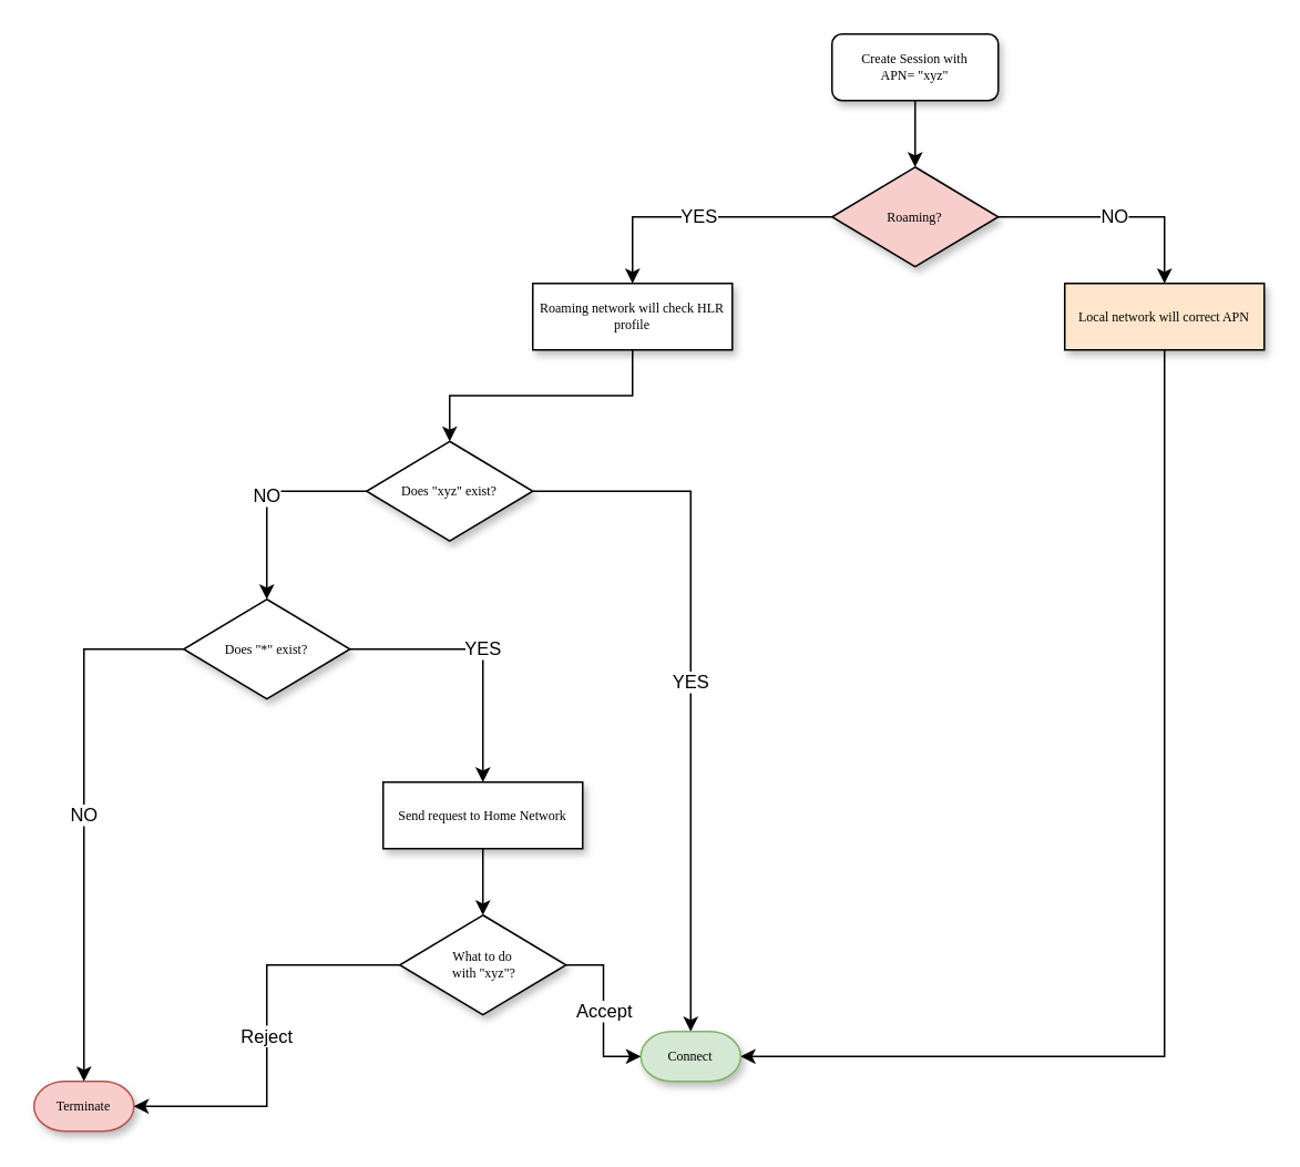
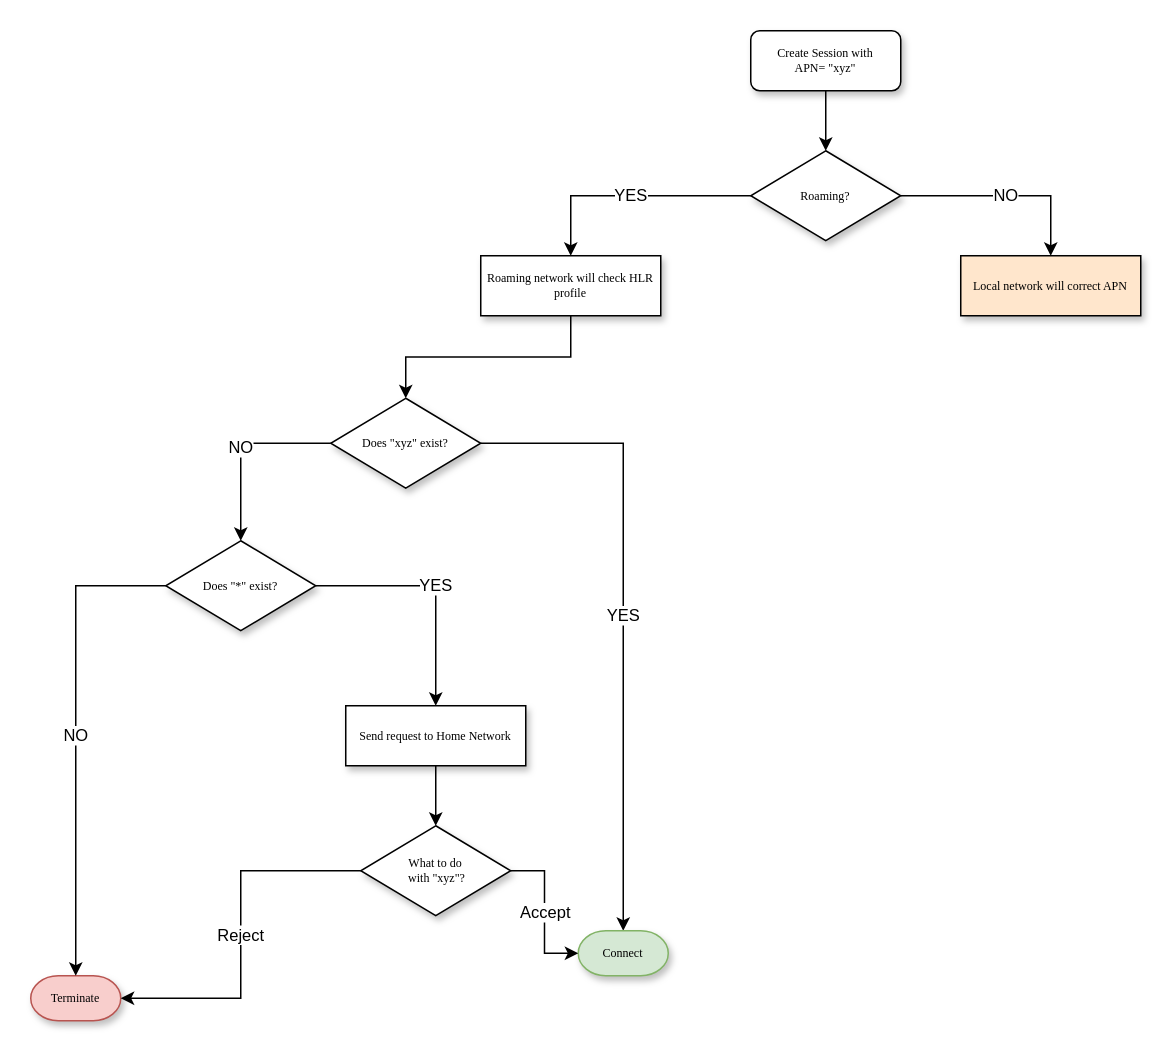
  <mxCell id="0" />
  <mxCell id="1" parent="0" />
  <mxCell id="2" style="edgeStyle=orthogonalEdgeStyle;rounded=0;orthogonalLoop=1;jettySize=auto;html=1;exitX=0.5;exitY=1;exitDx=0;exitDy=0;" edge="1" parent="1" source="3" target="6"><mxGeometry relative="1" as="geometry" /></mxCell>
  <mxCell id="3" value="Create Session with&lt;br&gt;APN= &quot;xyz&quot;" style="rounded=1;whiteSpace=wrap;html=1;shadow=1;labelBackgroundColor=none;strokeWidth=1;fontFamily=Verdana;fontSize=8;align=center;" vertex="1" parent="1"><mxGeometry x="500" y="20" width="100" height="40" as="geometry" /></mxCell>
  <mxCell id="4" value="YES" style="edgeStyle=orthogonalEdgeStyle;rounded=0;orthogonalLoop=1;jettySize=auto;html=1;exitX=0;exitY=0.5;exitDx=0;exitDy=0;entryX=0.5;entryY=0;entryDx=0;entryDy=0;" edge="1" parent="1" source="6" target="10"><mxGeometry relative="1" as="geometry" /></mxCell>
  <mxCell id="5" value="NO" style="edgeStyle=orthogonalEdgeStyle;rounded=0;orthogonalLoop=1;jettySize=auto;html=1;exitX=1;exitY=0.5;exitDx=0;exitDy=0;entryX=0.5;entryY=0;entryDx=0;entryDy=0;" edge="1" parent="1" source="6" target="8"><mxGeometry relative="1" as="geometry" /></mxCell>
- <mxCell id="6" value="Roaming?" style="rhombus;whiteSpace=wrap;html=1;rounded=0;shadow=1;labelBackgroundColor=none;strokeWidth=1;fontFamily=Verdana;fontSize=8;align=center;fillColor=#f8cecc;" vertex="1" parent="1"><mxGeometry x="500" y="100" width="100" height="60" as="geometry" /></mxCell>
- <mxCell id="7" style="edgeStyle=orthogonalEdgeStyle;rounded=0;orthogonalLoop=1;jettySize=auto;html=1;exitX=0.5;exitY=1;exitDx=0;exitDy=0;entryX=1;entryY=0.5;entryDx=0;entryDy=0;entryPerimeter=0;" edge="1" parent="1" source="8" target="14"><mxGeometry relative="1" as="geometry" /></mxCell>
+ <mxCell id="6" value="Roaming?" style="rhombus;whiteSpace=wrap;html=1;rounded=0;shadow=1;labelBackgroundColor=none;strokeWidth=1;fontFamily=Verdana;fontSize=8;align=center;" vertex="1" parent="1"><mxGeometry x="500" y="100" width="100" height="60" as="geometry" /></mxCell>
  <mxCell id="8" value="Local network will correct APN" style="whiteSpace=wrap;html=1;rounded=0;shadow=1;labelBackgroundColor=none;strokeWidth=1;fontFamily=Verdana;fontSize=8;align=center;fillColor=#ffe6cc;" vertex="1" parent="1"><mxGeometry x="640" y="170" width="120" height="40" as="geometry" /></mxCell>
  <mxCell id="9" style="edgeStyle=orthogonalEdgeStyle;rounded=0;orthogonalLoop=1;jettySize=auto;html=1;exitX=0.5;exitY=1;exitDx=0;exitDy=0;" edge="1" parent="1" source="10" target="13"><mxGeometry relative="1" as="geometry" /></mxCell>
  <mxCell id="10" value="Roaming network will check HLR profile" style="whiteSpace=wrap;html=1;rounded=0;shadow=1;labelBackgroundColor=none;strokeWidth=1;fontFamily=Verdana;fontSize=8;align=center;" vertex="1" parent="1"><mxGeometry x="320" y="170" width="120" height="40" as="geometry" /></mxCell>
  <mxCell id="11" value="YES" style="edgeStyle=orthogonalEdgeStyle;rounded=0;orthogonalLoop=1;jettySize=auto;html=1;entryX=0.5;entryY=0;entryDx=0;entryDy=0;entryPerimeter=0;" edge="1" parent="1" source="13" target="14"><mxGeometry relative="1" as="geometry" /></mxCell>
  <mxCell id="12" value="NO" style="edgeStyle=orthogonalEdgeStyle;rounded=0;orthogonalLoop=1;jettySize=auto;html=1;entryX=0.5;entryY=0;entryDx=0;entryDy=0;" edge="1" parent="1" source="13" target="18"><mxGeometry relative="1" as="geometry" /></mxCell>
  <mxCell id="13" value="Does &quot;xyz&quot; exist?" style="rhombus;whiteSpace=wrap;html=1;rounded=0;shadow=1;labelBackgroundColor=none;strokeWidth=1;fontFamily=Verdana;fontSize=8;align=center;" vertex="1" parent="1"><mxGeometry x="220" y="265" width="100" height="60" as="geometry" /></mxCell>
  <mxCell id="14" value="Connect" style="strokeWidth=1;html=1;shape=mxgraph.flowchart.terminator;whiteSpace=wrap;rounded=0;shadow=1;labelBackgroundColor=none;fontFamily=Verdana;fontSize=8;align=center;fillColor=#d5e8d4;strokeColor=#82b366;" vertex="1" parent="1"><mxGeometry x="385" y="620" width="60" height="30" as="geometry" /></mxCell>
  <mxCell id="15" value="Terminate" style="strokeWidth=1;html=1;shape=mxgraph.flowchart.terminator;whiteSpace=wrap;rounded=0;shadow=1;labelBackgroundColor=none;fontFamily=Verdana;fontSize=8;align=center;fillColor=#f8cecc;strokeColor=#b85450;" vertex="1" parent="1"><mxGeometry x="20" y="650" width="60" height="30" as="geometry" /></mxCell>
  <mxCell id="16" value="NO" style="edgeStyle=orthogonalEdgeStyle;rounded=0;orthogonalLoop=1;jettySize=auto;html=1;entryX=0.5;entryY=0;entryDx=0;entryDy=0;entryPerimeter=0;" edge="1" parent="1" source="18" target="15"><mxGeometry relative="1" as="geometry" /></mxCell>
  <mxCell id="17" value="YES" style="edgeStyle=orthogonalEdgeStyle;rounded=0;orthogonalLoop=1;jettySize=auto;html=1;" edge="1" parent="1" source="18" target="20"><mxGeometry relative="1" as="geometry" /></mxCell>
  <mxCell id="18" value="Does &quot;*&quot; exist?" style="rhombus;whiteSpace=wrap;html=1;rounded=0;shadow=1;labelBackgroundColor=none;strokeWidth=1;fontFamily=Verdana;fontSize=8;align=center;" vertex="1" parent="1"><mxGeometry x="110" y="360" width="100" height="60" as="geometry" /></mxCell>
  <mxCell id="19" style="edgeStyle=orthogonalEdgeStyle;rounded=0;orthogonalLoop=1;jettySize=auto;html=1;entryX=0.5;entryY=0;entryDx=0;entryDy=0;" edge="1" parent="1" source="20" target="23"><mxGeometry relative="1" as="geometry" /></mxCell>
  <mxCell id="20" value="Send request to Home Network" style="whiteSpace=wrap;html=1;rounded=0;shadow=1;labelBackgroundColor=none;strokeWidth=1;fontFamily=Verdana;fontSize=8;align=center;" vertex="1" parent="1"><mxGeometry x="230" y="470" width="120" height="40" as="geometry" /></mxCell>
  <mxCell id="21" value="Accept" style="edgeStyle=orthogonalEdgeStyle;rounded=0;orthogonalLoop=1;jettySize=auto;html=1;entryX=0;entryY=0.5;entryDx=0;entryDy=0;entryPerimeter=0;" edge="1" parent="1" source="23" target="14"><mxGeometry relative="1" as="geometry" /></mxCell>
  <mxCell id="22" value="Reject" style="edgeStyle=orthogonalEdgeStyle;rounded=0;orthogonalLoop=1;jettySize=auto;html=1;entryX=1;entryY=0.5;entryDx=0;entryDy=0;entryPerimeter=0;" edge="1" parent="1" source="23" target="15"><mxGeometry relative="1" as="geometry" /></mxCell>
  <mxCell id="23" value="What to do&lt;br&gt;&amp;nbsp;with &quot;xyz&quot;?" style="rhombus;whiteSpace=wrap;html=1;rounded=0;shadow=1;labelBackgroundColor=none;strokeWidth=1;fontFamily=Verdana;fontSize=8;align=center;" vertex="1" parent="1"><mxGeometry x="240" y="550" width="100" height="60" as="geometry" /></mxCell>
